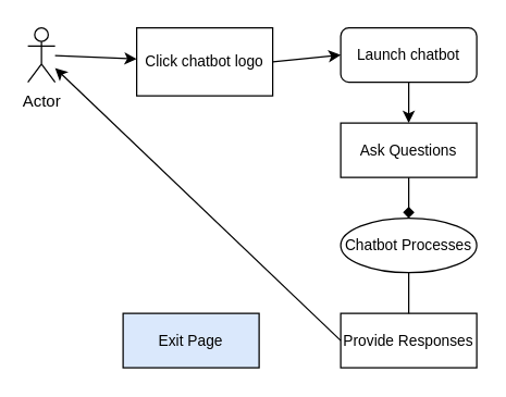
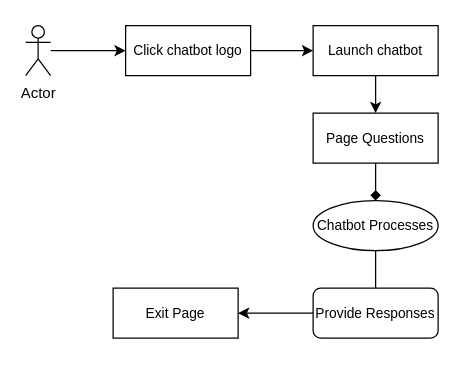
  <mxCell id="0" />
  <mxCell id="1" parent="0" />
  <mxCell id="2" value="Actor" style="shape=umlActor;verticalLabelPosition=bottom;verticalAlign=top;html=1;outlineConnect=0;" vertex="1" parent="1"><mxGeometry x="20" y="20" width="20" height="40" as="geometry" /></mxCell>
- <mxCell id="3" value="&lt;font style=&quot;font-size: 11px;&quot;&gt;Click chatbot logo&lt;/font&gt;" style="rounded=0;whiteSpace=wrap;html=1;" vertex="1" parent="1"><mxGeometry x="100" y="20" width="100" height="50" as="geometry" /></mxCell>
- <mxCell id="4" value="&lt;font style=&quot;font-size: 11px;&quot;&gt;Launch chatbot&lt;/font&gt;" style="whiteSpace=wrap;html=1;rounded=1;" vertex="1" parent="1"><mxGeometry x="250" y="20" width="100" height="40" as="geometry" /></mxCell>
- <mxCell id="5" value="&lt;font style=&quot;font-size: 11px;&quot;&gt;Ask Questions&lt;/font&gt;" style="rounded=0;whiteSpace=wrap;html=1;" vertex="1" parent="1"><mxGeometry x="250" y="90" width="100" height="40" as="geometry" /></mxCell>
+ <mxCell id="3" value="&lt;font style=&quot;font-size: 11px;&quot;&gt;Click chatbot logo&lt;/font&gt;" style="rounded=0;whiteSpace=wrap;html=1;" vertex="1" parent="1"><mxGeometry x="100" y="20" width="100" height="40" as="geometry" /></mxCell>
+ <mxCell id="4" value="&lt;font style=&quot;font-size: 11px;&quot;&gt;Launch chatbot&lt;/font&gt;" style="rounded=0;whiteSpace=wrap;html=1;" vertex="1" parent="1"><mxGeometry x="250" y="20" width="100" height="40" as="geometry" /></mxCell>
+ <mxCell id="5" value="&lt;font style=&quot;font-size: 11px;&quot;&gt;Page Questions&lt;/font&gt;" style="rounded=0;whiteSpace=wrap;html=1;" vertex="1" parent="1"><mxGeometry x="250" y="90" width="100" height="40" as="geometry" /></mxCell>
  <mxCell id="6" value="&lt;font style=&quot;font-size: 11px;&quot;&gt;Chatbot Processes&lt;/font&gt;" style="ellipse;whiteSpace=wrap;html=1;" vertex="1" parent="1"><mxGeometry x="250" y="160" width="100" height="40" as="geometry" /></mxCell>
- <mxCell id="7" value="&lt;font style=&quot;font-size: 11px;&quot;&gt;Provide Responses&lt;/font&gt;" style="rounded=0;whiteSpace=wrap;html=1;" vertex="1" parent="1"><mxGeometry x="250" y="230" width="100" height="40" as="geometry" /></mxCell>
- <mxCell id="8" value="&lt;font style=&quot;font-size: 11px;&quot;&gt;Exit Page&lt;/font&gt;" style="rounded=0;whiteSpace=wrap;html=1;fillColor=#dae8fc;" vertex="1" parent="1"><mxGeometry x="90" y="230" width="100" height="40" as="geometry" /></mxCell>
+ <mxCell id="7" value="&lt;font style=&quot;font-size: 11px;&quot;&gt;Provide Responses&lt;/font&gt;" style="whiteSpace=wrap;html=1;rounded=1;" vertex="1" parent="1"><mxGeometry x="250" y="230" width="100" height="40" as="geometry" /></mxCell>
+ <mxCell id="8" value="&lt;font style=&quot;font-size: 11px;&quot;&gt;Exit Page&lt;/font&gt;" style="rounded=0;whiteSpace=wrap;html=1;" vertex="1" parent="1"><mxGeometry x="90" y="230" width="100" height="40" as="geometry" /></mxCell>
  <mxCell id="9" value="" style="endArrow=classic;html=1;rounded=0;" edge="1" parent="1" source="2" target="3"><mxGeometry width="50" height="50" relative="1" as="geometry"><mxPoint x="210" y="160" as="sourcePoint" /><mxPoint x="260" y="110" as="targetPoint" /></mxGeometry></mxCell>
  <mxCell id="10" value="" style="endArrow=classic;html=1;rounded=0;exitX=1;exitY=0.5;exitDx=0;exitDy=0;entryX=0;entryY=0.5;entryDx=0;entryDy=0;" edge="1" parent="1" source="3" target="4"><mxGeometry width="50" height="50" relative="1" as="geometry"><mxPoint x="50" y="50" as="sourcePoint" /><mxPoint x="110" y="50" as="targetPoint" /></mxGeometry></mxCell>
  <mxCell id="11" value="" style="endArrow=classic;html=1;rounded=0;exitX=0.5;exitY=1;exitDx=0;exitDy=0;entryX=0.5;entryY=0;entryDx=0;entryDy=0;" edge="1" parent="1" source="4" target="5"><mxGeometry width="50" height="50" relative="1" as="geometry"><mxPoint x="210" y="50" as="sourcePoint" /><mxPoint x="260" y="50" as="targetPoint" /></mxGeometry></mxCell>
  <mxCell id="12" value="" style="endArrow=diamond;html=1;rounded=0;exitX=0.5;exitY=1;exitDx=0;exitDy=0;entryX=0.5;entryY=0;entryDx=0;entryDy=0;" edge="1" parent="1" source="5" target="6"><mxGeometry width="50" height="50" relative="1" as="geometry"><mxPoint x="310" y="70" as="sourcePoint" /><mxPoint x="310" y="100" as="targetPoint" /></mxGeometry></mxCell>
  <mxCell id="13" value="" style="endArrow=none;html=1;rounded=0;exitX=0.5;exitY=1;exitDx=0;exitDy=0;entryX=0.5;entryY=0;entryDx=0;entryDy=0;" edge="1" parent="1" source="6" target="7"><mxGeometry width="50" height="50" relative="1" as="geometry"><mxPoint x="310" y="140" as="sourcePoint" /><mxPoint x="310" y="170" as="targetPoint" /></mxGeometry></mxCell>
- <mxCell id="14" value="" style="endArrow=classic;html=1;rounded=0;exitX=0;exitY=0.5;exitDx=0;exitDy=0;" edge="1" parent="1" source="7" target="2"><mxGeometry width="50" height="50" relative="1" as="geometry"><mxPoint x="310" y="210" as="sourcePoint" /><mxPoint x="310" y="240" as="targetPoint" /></mxGeometry></mxCell>
+ <mxCell id="14" value="" style="endArrow=classic;html=1;rounded=0;exitX=0;exitY=0.5;exitDx=0;exitDy=0;entryX=1;entryY=0.5;entryDx=0;entryDy=0;" edge="1" parent="1" source="7" target="8"><mxGeometry width="50" height="50" relative="1" as="geometry"><mxPoint x="310" y="210" as="sourcePoint" /><mxPoint x="310" y="240" as="targetPoint" /></mxGeometry></mxCell>
